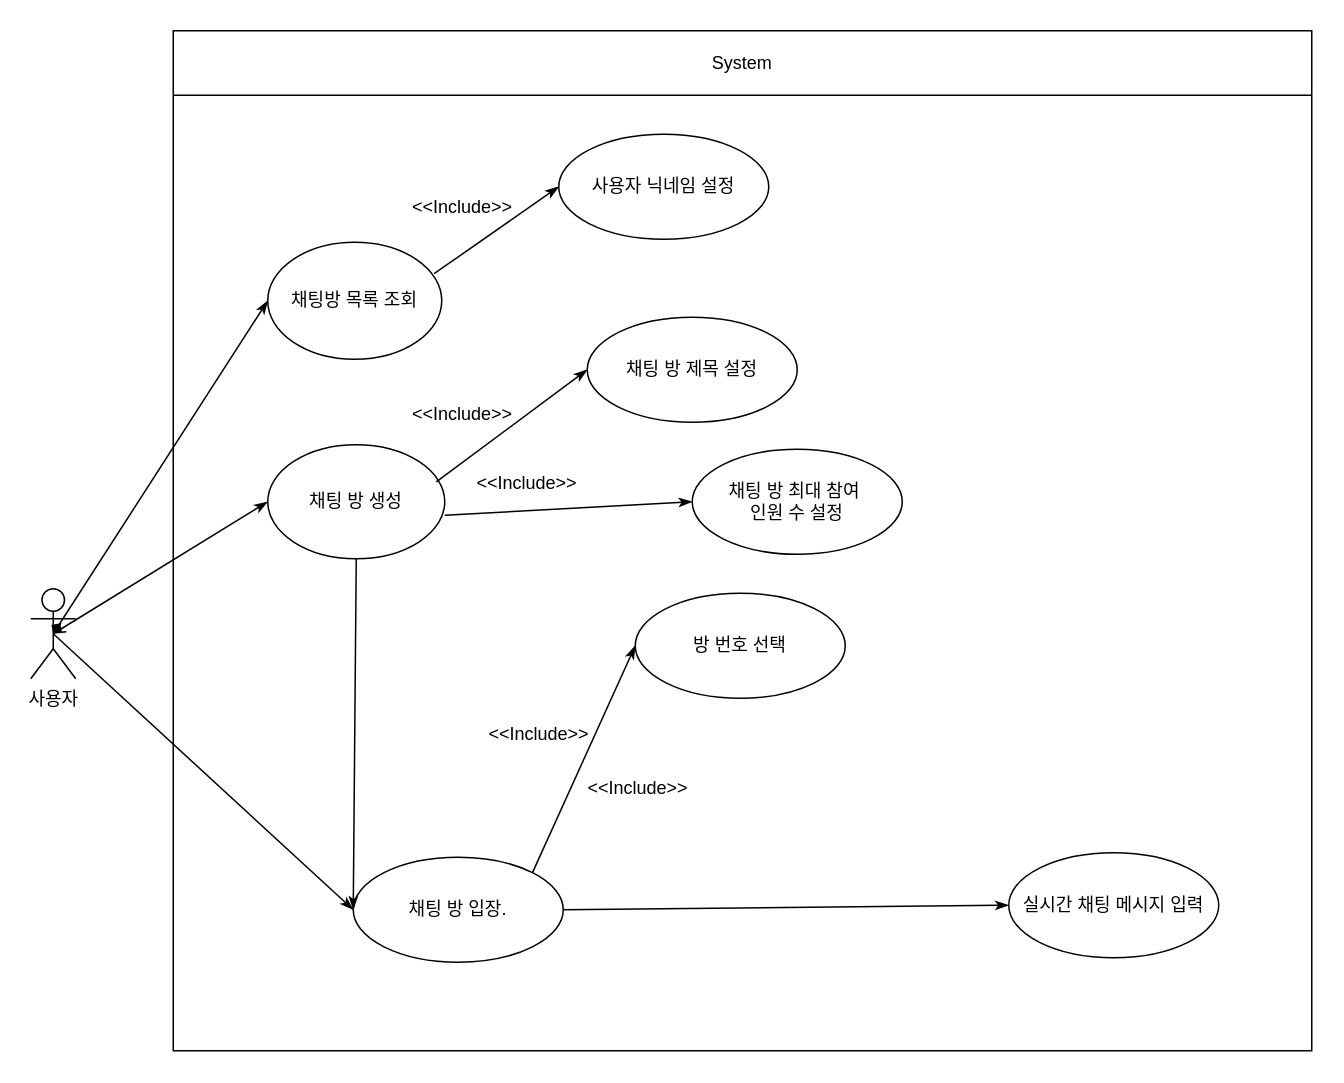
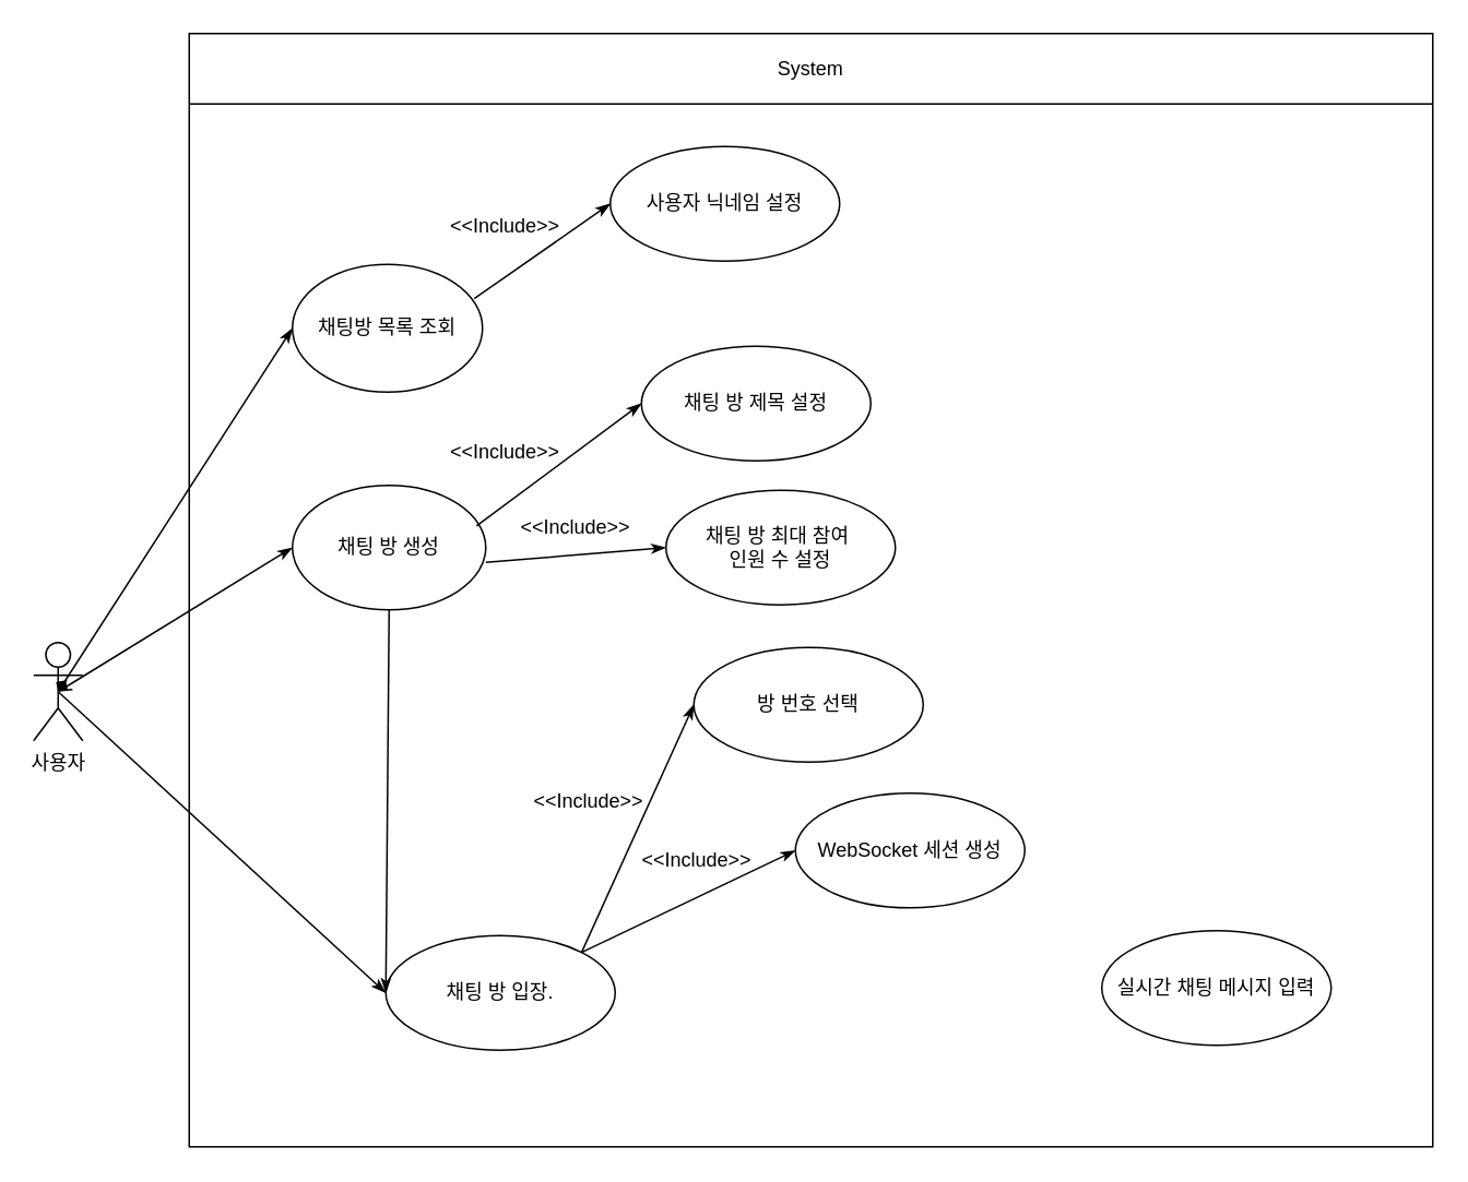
  <mxCell id="0" />
  <mxCell id="1" parent="0" />
  <mxCell id="2" value="사용자" style="shape=umlActor;verticalLabelPosition=bottom;verticalAlign=top;html=1;outlineConnect=0;" parent="1" vertex="1"><mxGeometry x="20" y="392" width="30" height="60" as="geometry" /></mxCell>
  <mxCell id="3" value="System" style="swimlane;whiteSpace=wrap;html=1;fontStyle=0;startSize=43;" parent="1" vertex="1"><mxGeometry x="115" y="20" width="759" height="680" as="geometry" /></mxCell>
  <mxCell id="4" value="채팅방 목록 조회" style="ellipse;whiteSpace=wrap;html=1;" parent="3" vertex="1"><mxGeometry x="63" y="141" width="116" height="78" as="geometry" /></mxCell>
  <mxCell id="5" value="사용자 닉네임 설정" style="ellipse;whiteSpace=wrap;html=1;" parent="3" vertex="1"><mxGeometry x="257" y="69" width="140" height="70" as="geometry" /></mxCell>
  <mxCell id="6" value="" style="endArrow=none;html=1;rounded=0;exitX=0;exitY=0.5;exitDx=0;exitDy=0;entryX=0.956;entryY=0.269;entryDx=0;entryDy=0;startArrow=classicThin;startFill=1;entryPerimeter=0;" edge="1" parent="3" source="5" target="4"><mxGeometry width="50" height="50" relative="1" as="geometry"><mxPoint x="367" y="146" as="sourcePoint" /><mxPoint x="209" y="146" as="targetPoint" /></mxGeometry></mxCell>
  <mxCell id="7" value="채팅 방 생성" style="ellipse;whiteSpace=wrap;html=1;" vertex="1" parent="3"><mxGeometry x="63" y="276" width="118" height="76" as="geometry" /></mxCell>
  <mxCell id="8" value="채팅 방 제목 설정" style="ellipse;whiteSpace=wrap;html=1;" vertex="1" parent="3"><mxGeometry x="276" y="191" width="140" height="70" as="geometry" /></mxCell>
  <mxCell id="9" value="" style="endArrow=none;html=1;rounded=0;exitX=0;exitY=0.5;exitDx=0;exitDy=0;entryX=0.952;entryY=0.326;entryDx=0;entryDy=0;startArrow=classicThin;startFill=1;entryPerimeter=0;" edge="1" parent="3" source="8" target="7"><mxGeometry width="50" height="50" relative="1" as="geometry"><mxPoint x="308" y="250" as="sourcePoint" /><mxPoint x="225" y="308" as="targetPoint" /></mxGeometry></mxCell>
  <mxCell id="10" value="&amp;lt;&amp;lt;Include&amp;gt;&amp;gt;" style="text;html=1;align=center;verticalAlign=middle;whiteSpace=wrap;rounded=0;" vertex="1" parent="3"><mxGeometry x="163" y="241" width="60" height="30" as="geometry" /></mxCell>
- <mxCell id="11" value="채팅 방 최대 참여&amp;nbsp;&lt;div&gt;인원 수&amp;nbsp;&lt;span style=&quot;background-color: initial;&quot;&gt;설정&lt;/span&gt;&lt;/div&gt;" style="ellipse;whiteSpace=wrap;html=1;" vertex="1" parent="3"><mxGeometry x="346" y="279" width="140" height="70" as="geometry" /></mxCell>
+ <mxCell id="11" value="채팅 방 최대 참여&amp;nbsp;&lt;div&gt;인원 수&amp;nbsp;&lt;span style=&quot;background-color: initial;&quot;&gt;설정&lt;/span&gt;&lt;/div&gt;" style="ellipse;whiteSpace=wrap;html=1;" vertex="1" parent="3"><mxGeometry x="291" y="279" width="140" height="70" as="geometry" /></mxCell>
  <mxCell id="12" value="" style="endArrow=none;html=1;rounded=0;entryX=1;entryY=0.618;entryDx=0;entryDy=0;startArrow=classicThin;startFill=1;exitX=0;exitY=0.5;exitDx=0;exitDy=0;entryPerimeter=0;" edge="1" parent="3" source="11" target="7"><mxGeometry width="50" height="50" relative="1" as="geometry"><mxPoint x="275" y="328" as="sourcePoint" /><mxPoint x="185" y="311" as="targetPoint" /></mxGeometry></mxCell>
  <mxCell id="13" value="채팅 방 입장." style="ellipse;whiteSpace=wrap;html=1;" vertex="1" parent="3"><mxGeometry x="120" y="551" width="140" height="70" as="geometry" /></mxCell>
  <mxCell id="14" value="" style="endArrow=none;html=1;rounded=0;startArrow=classicThin;startFill=1;exitX=0;exitY=0.5;exitDx=0;exitDy=0;entryX=0.5;entryY=1;entryDx=0;entryDy=0;" edge="1" parent="3" source="13" target="7"><mxGeometry width="50" height="50" relative="1" as="geometry"><mxPoint x="169.231" y="457.684" as="sourcePoint" /><mxPoint x="123" y="345" as="targetPoint" /></mxGeometry></mxCell>
  <mxCell id="15" value="&amp;lt;&amp;lt;Include&amp;gt;&amp;gt;" style="text;html=1;align=center;verticalAlign=middle;whiteSpace=wrap;rounded=0;" vertex="1" parent="3"><mxGeometry x="163" y="103" width="60" height="30" as="geometry" /></mxCell>
  <mxCell id="16" value="&amp;lt;&amp;lt;Include&amp;gt;&amp;gt;" style="text;html=1;align=center;verticalAlign=middle;whiteSpace=wrap;rounded=0;" vertex="1" parent="3"><mxGeometry x="206" y="287" width="60" height="30" as="geometry" /></mxCell>
  <mxCell id="17" value="" style="endArrow=none;html=1;rounded=0;startArrow=classicThin;startFill=1;exitX=0;exitY=0.5;exitDx=0;exitDy=0;entryX=1;entryY=0;entryDx=0;entryDy=0;" edge="1" parent="3" source="19" target="13"><mxGeometry width="50" height="50" relative="1" as="geometry"><mxPoint x="328" y="424" as="sourcePoint" /><mxPoint x="233" y="462" as="targetPoint" /></mxGeometry></mxCell>
  <mxCell id="18" value="&amp;lt;&amp;lt;Include&amp;gt;&amp;gt;" style="text;html=1;align=center;verticalAlign=middle;whiteSpace=wrap;rounded=0;" vertex="1" parent="3"><mxGeometry x="214" y="454" width="60" height="30" as="geometry" /></mxCell>
  <mxCell id="19" value="방 번호 선택" style="ellipse;whiteSpace=wrap;html=1;" vertex="1" parent="3"><mxGeometry x="308" y="375" width="140" height="70" as="geometry" /></mxCell>
+ <mxCell id="20" value="" style="endArrow=none;html=1;rounded=0;entryX=1;entryY=0;entryDx=0;entryDy=0;startArrow=classicThin;startFill=1;exitX=0;exitY=0.5;exitDx=0;exitDy=0;" edge="1" parent="3" source="22" target="13"><mxGeometry width="50" height="50" relative="1" as="geometry"><mxPoint x="381" y="477" as="sourcePoint" /><mxPoint x="248.24" y="476.9" as="targetPoint" /></mxGeometry></mxCell>
  <mxCell id="21" value="&amp;lt;&amp;lt;Include&amp;gt;&amp;gt;" style="text;html=1;align=center;verticalAlign=middle;whiteSpace=wrap;rounded=0;" vertex="1" parent="3"><mxGeometry x="280" y="490" width="60" height="30" as="geometry" /></mxCell>
- <mxCell id="23" value="" style="endArrow=none;html=1;rounded=0;entryX=1;entryY=0.5;entryDx=0;entryDy=0;startArrow=classicThin;startFill=1;exitX=0;exitY=0.5;exitDx=0;exitDy=0;" edge="1" parent="3" source="24" target="13"><mxGeometry width="50" height="50" relative="1" as="geometry"><mxPoint x="430" y="629" as="sourcePoint" /><mxPoint x="326" y="624" as="targetPoint" /></mxGeometry></mxCell>
+ <mxCell id="22" value="WebSocket 세션 생성" style="ellipse;whiteSpace=wrap;html=1;" vertex="1" parent="3"><mxGeometry x="370" y="464" width="140" height="70" as="geometry" /></mxCell>
  <mxCell id="24" value="실시간 채팅 메시지 입력" style="ellipse;whiteSpace=wrap;html=1;" vertex="1" parent="3"><mxGeometry x="557" y="548" width="140" height="70" as="geometry" /></mxCell>
  <mxCell id="25" value="" style="endArrow=diamond;html=1;rounded=0;exitX=0;exitY=0.5;exitDx=0;exitDy=0;entryX=0.5;entryY=0.5;entryDx=0;entryDy=0;startArrow=classicThin;startFill=1;entryPerimeter=0;" parent="1" source="4" target="2" edge="1"><mxGeometry width="50" height="50" relative="1" as="geometry"><mxPoint x="-193" y="-102" as="sourcePoint" /><mxPoint x="-188" y="-182" as="targetPoint" /></mxGeometry></mxCell>
  <mxCell id="26" value="" style="endArrow=open;html=1;rounded=0;exitX=0;exitY=0.5;exitDx=0;exitDy=0;startArrow=classicThin;startFill=1;entryX=0.5;entryY=0.5;entryDx=0;entryDy=0;entryPerimeter=0;" edge="1" parent="1" source="7" target="2"><mxGeometry width="50" height="50" relative="1" as="geometry"><mxPoint x="187" y="-167" as="sourcePoint" /><mxPoint x="18" y="-108" as="targetPoint" /></mxGeometry></mxCell>
  <mxCell id="27" value="" style="endArrow=none;html=1;rounded=0;exitX=0;exitY=0.5;exitDx=0;exitDy=0;startArrow=classicThin;startFill=1;entryX=0.5;entryY=0.5;entryDx=0;entryDy=0;entryPerimeter=0;" edge="1" parent="1" source="13" target="2"><mxGeometry width="50" height="50" relative="1" as="geometry"><mxPoint x="192" y="338" as="sourcePoint" /><mxPoint x="41" y="383" as="targetPoint" /></mxGeometry></mxCell>
